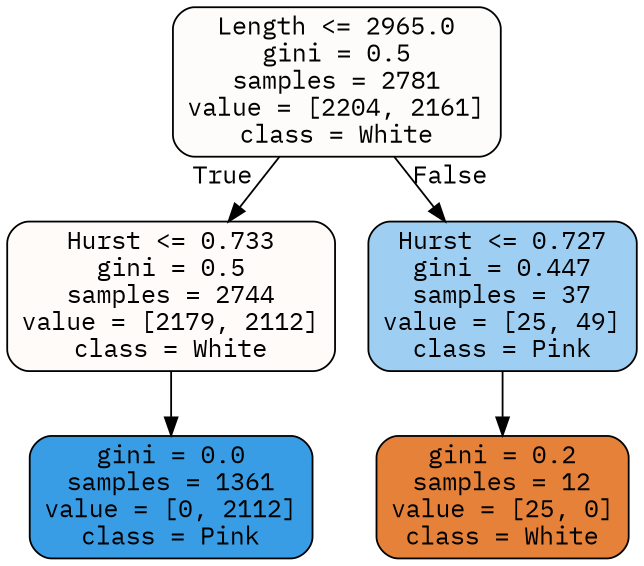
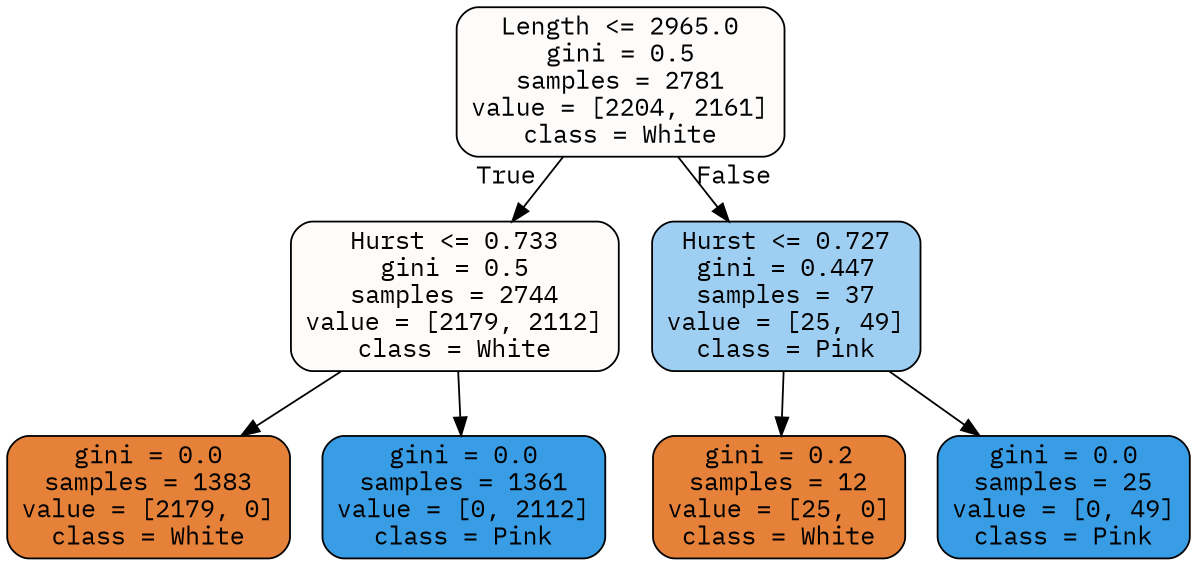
  digraph {
    fontname="IBM Plex Mono"
    node [color=black fillcolor="#e58139ff" fontname="IBM Plex Mono" shape=box style="filled, rounded"]
    edge [fontname="IBM Plex Mono"]
    n1 [fillcolor="#e5813905" label="Length <= 2965.0\ngini = 0.5\nsamples = 2781\nvalue = [2204, 2161]\nclass = White"]
    n2 [fillcolor="#e5813908" label="Hurst <= 0.733\ngini = 0.5\nsamples = 2744\nvalue = [2179, 2112]\nclass = White"]
    n3 [fillcolor="#399de57d" label="Hurst <= 0.727\ngini = 0.447\nsamples = 37\nvalue = [25, 49]\nclass = Pink"]
+   n4 [label="gini = 0.0\nsamples = 1383\nvalue = [2179, 0]\nclass = White"]
    n5 [fillcolor="#399de5ff" label="gini = 0.0\nsamples = 1361\nvalue = [0, 2112]\nclass = Pink"]
    n6 [label="gini = 0.2\nsamples = 12\nvalue = [25, 0]\nclass = White"]
+   n7 [fillcolor="#399de5ff" label="gini = 0.0\nsamples = 25\nvalue = [0, 49]\nclass = Pink"]
    n1 -> n2 [headlabel=True labelangle=45 labeldistance=2.5]
    n1 -> n3 [headlabel=False labelangle=-45 labeldistance=2.5]
+   n2 -> n4
    n2 -> n5
    n3 -> n6
+   n3 -> n7
  }
